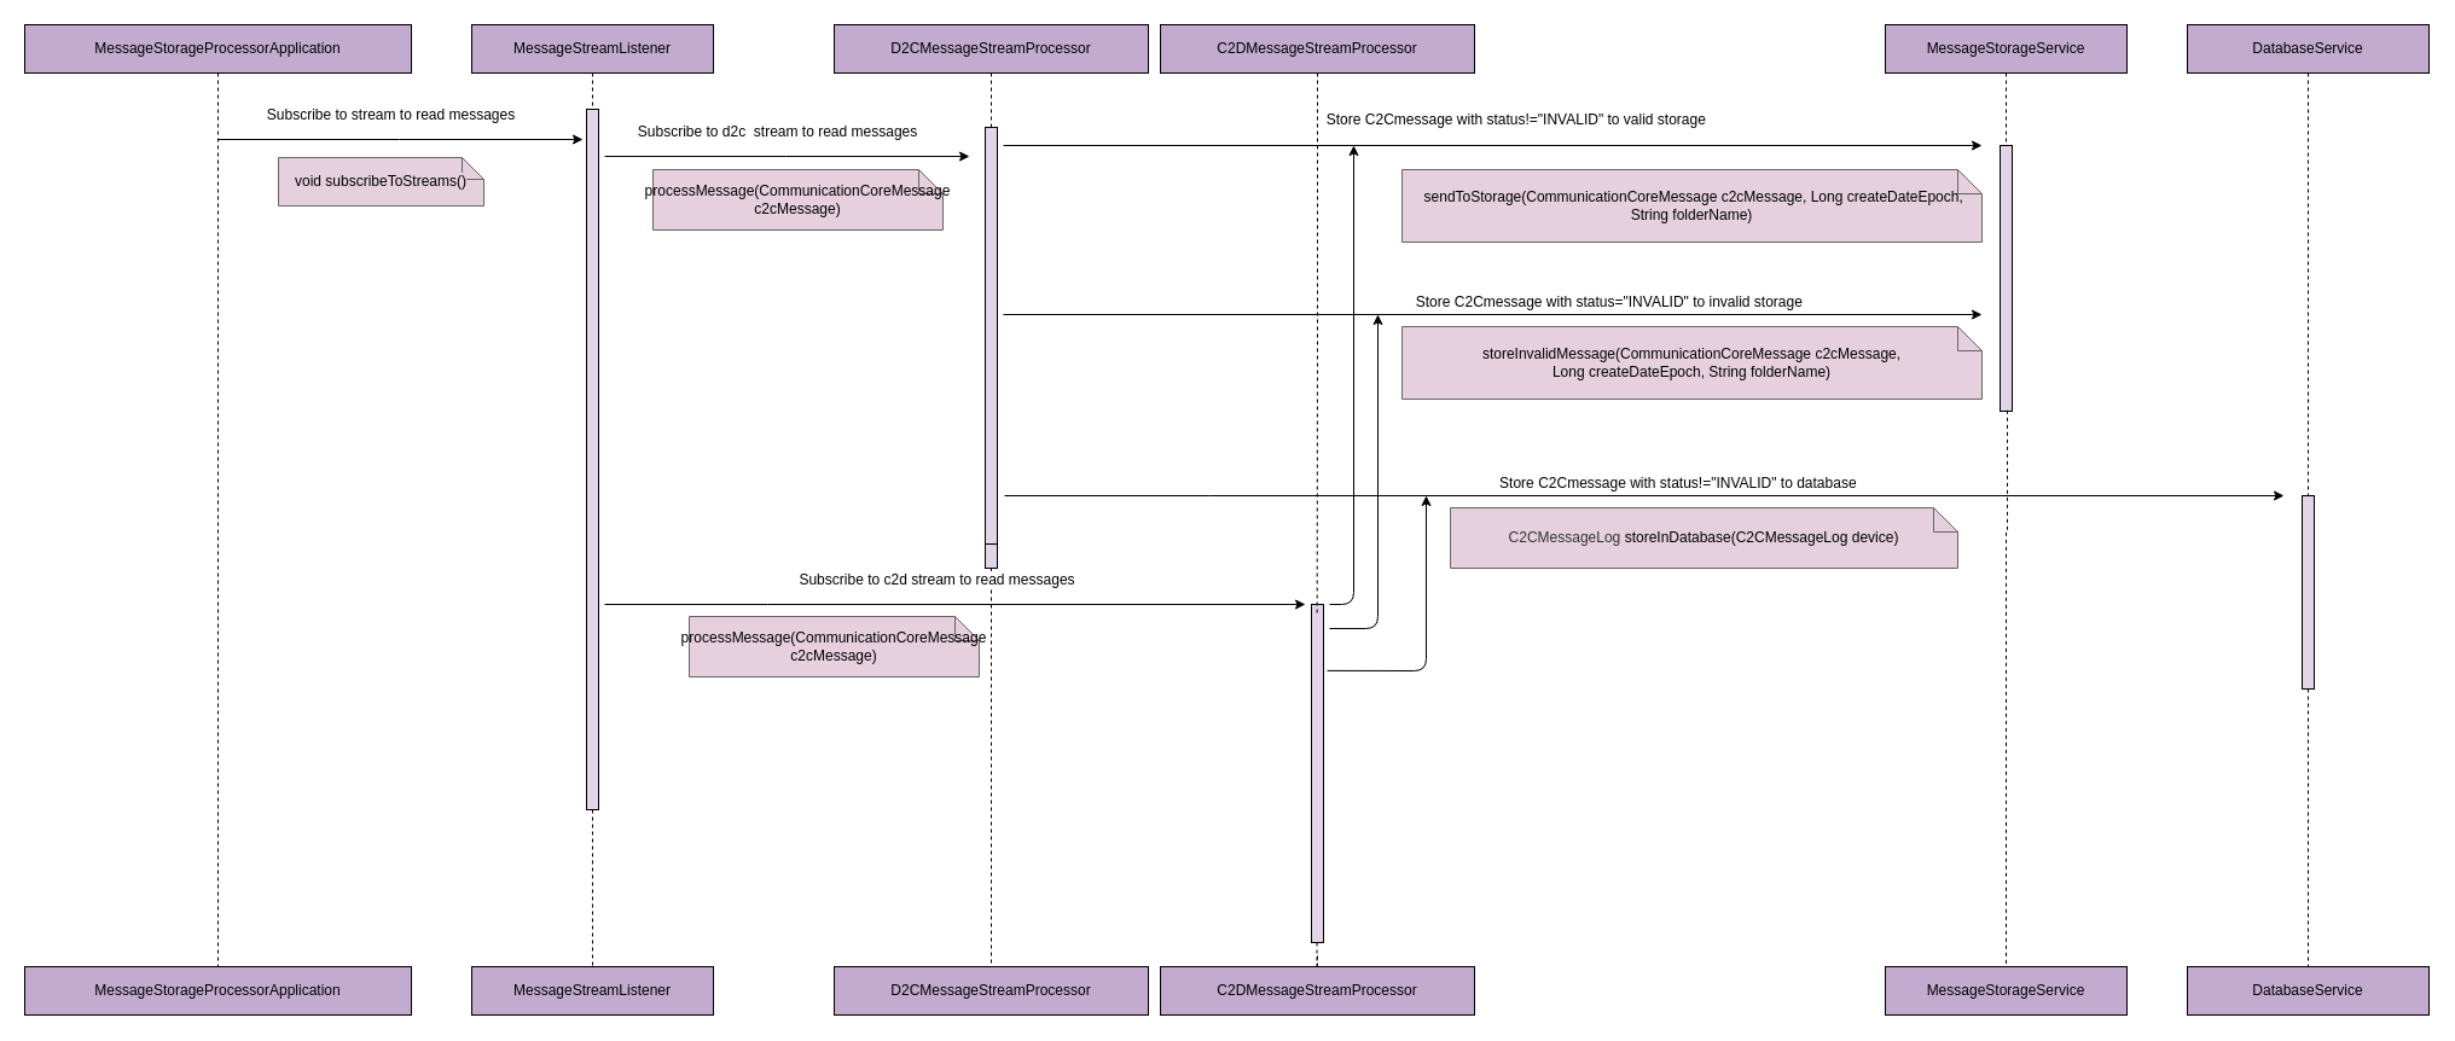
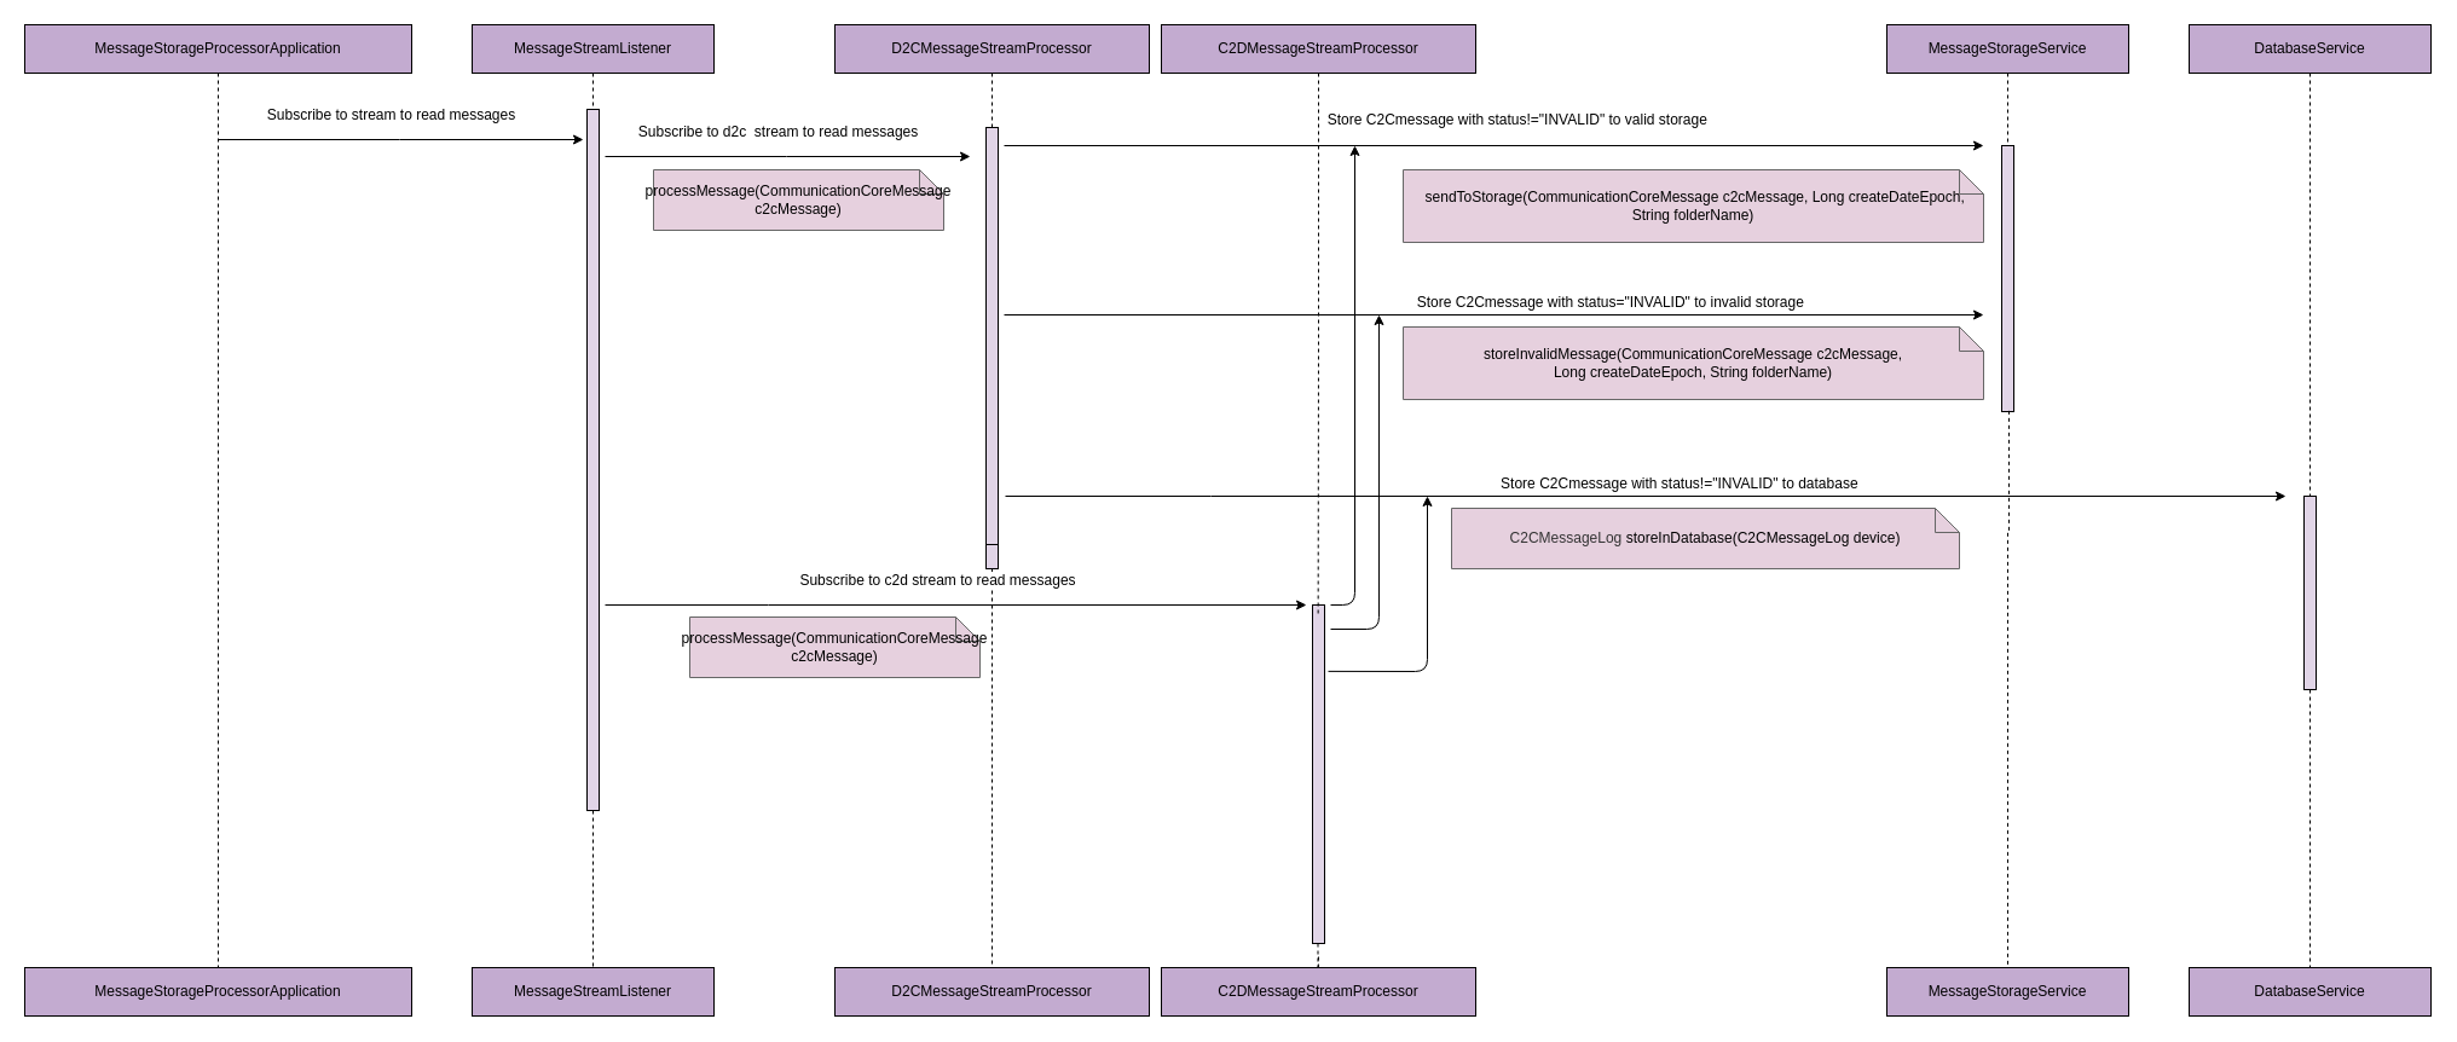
  <mxCell id="0" />
  <mxCell id="1" parent="0" />
  <mxCell id="2" value="&lt;font style=&quot;font-size: 12px&quot;&gt;D2CMessageStreamProcessor&lt;/font&gt;" style="rounded=0;whiteSpace=wrap;html=1;fontSize=12;fillColor=#C3ABD0;" parent="1" vertex="1"><mxGeometry x="690" y="20" width="260" height="40" as="geometry" /></mxCell>
  <mxCell id="3" value="" style="endArrow=none;dashed=1;html=1;rounded=0;edgeStyle=orthogonalEdgeStyle;entryX=0.5;entryY=0;entryDx=0;entryDy=0;exitX=0.5;exitY=1;exitDx=0;exitDy=0;startArrow=none;fontSize=12;" parent="1" source="15" edge="1" target="20"><mxGeometry width="50" height="50" relative="1" as="geometry"><mxPoint x="1060" y="83" as="sourcePoint" /><mxPoint x="820" y="620" as="targetPoint" /></mxGeometry></mxCell>
  <mxCell id="4" value="&lt;font style=&quot;font-size: 12px;&quot;&gt;MessageStreamListener&lt;/font&gt;" style="rounded=0;whiteSpace=wrap;html=1;fontSize=12;fillColor=#C3ABD0;" parent="1" vertex="1"><mxGeometry x="390" y="20" width="200" height="40" as="geometry" /></mxCell>
  <mxCell id="5" value="" style="endArrow=none;dashed=1;html=1;rounded=0;edgeStyle=orthogonalEdgeStyle;exitX=0.5;exitY=1;exitDx=0;exitDy=0;startArrow=none;fontSize=12;entryX=0.5;entryY=0;entryDx=0;entryDy=0;" parent="1" source="13" edge="1" target="19"><mxGeometry width="50" height="50" relative="1" as="geometry"><mxPoint x="1070" y="93" as="sourcePoint" /><mxPoint x="490" y="760" as="targetPoint" /></mxGeometry></mxCell>
  <mxCell id="6" value="&lt;font style=&quot;font-size: 12px;&quot;&gt;MessageStorageService&lt;/font&gt;" style="rounded=0;whiteSpace=wrap;html=1;fontSize=12;fillColor=#C3ABD0;" parent="1" vertex="1"><mxGeometry x="1560" y="20" width="200" height="40" as="geometry" /></mxCell>
  <mxCell id="7" value="&lt;font style=&quot;font-size: 12px;&quot;&gt;DatabaseService&lt;/font&gt;" style="rounded=0;whiteSpace=wrap;html=1;fontSize=12;fillColor=#C3ABD0;" parent="1" vertex="1"><mxGeometry x="1810" y="20" width="200" height="40" as="geometry" /></mxCell>
  <mxCell id="8" value="Store C2Cmessage with status!=&quot;INVALID&quot; to valid storage&amp;nbsp;" style="endArrow=classic;html=1;rounded=0;edgeStyle=orthogonalEdgeStyle;fontSize=12;" parent="1" edge="1"><mxGeometry x="0.051" y="21" width="50" height="50" relative="1" as="geometry"><mxPoint x="830" y="120" as="sourcePoint" /><mxPoint x="1640" y="120" as="targetPoint" /><mxPoint as="offset" /></mxGeometry></mxCell>
  <mxCell id="9" value="&lt;span style=&quot;font-size: 12px;&quot;&gt;MessageStorageProcessorApplication&lt;/span&gt;" style="rounded=0;whiteSpace=wrap;html=1;fontSize=12;fillColor=#C3ABD0;" parent="1" vertex="1"><mxGeometry x="20" y="20" width="320" height="40" as="geometry" /></mxCell>
  <mxCell id="10" value="&lt;font style=&quot;font-size: 12px;&quot;&gt;MessageStorageProcessorApplication&lt;/font&gt;" style="rounded=0;whiteSpace=wrap;html=1;fontSize=12;fillColor=#C3ABD0;" parent="1" vertex="1"><mxGeometry x="20" y="800" width="320" height="40" as="geometry" /></mxCell>
  <mxCell id="11" value="" style="endArrow=none;dashed=1;html=1;rounded=0;edgeStyle=orthogonalEdgeStyle;entryX=0.5;entryY=0;entryDx=0;entryDy=0;exitX=0.5;exitY=1;exitDx=0;exitDy=0;fontSize=12;" parent="1" source="9" target="10" edge="1"><mxGeometry width="50" height="50" relative="1" as="geometry"><mxPoint x="760" y="93" as="sourcePoint" /><mxPoint x="1030" y="250" as="targetPoint" /></mxGeometry></mxCell>
  <mxCell id="12" value="Subscribe to stream to read messages" style="endArrow=classic;html=1;rounded=0;edgeStyle=orthogonalEdgeStyle;fontSize=12;" parent="1" edge="1"><mxGeometry x="-0.053" y="20" width="50" height="50" relative="1" as="geometry"><mxPoint x="180" y="115" as="sourcePoint" /><mxPoint x="482" y="115" as="targetPoint" /><mxPoint as="offset" /><Array as="points"><mxPoint x="330" y="115" /><mxPoint x="330" y="115" /></Array></mxGeometry></mxCell>
  <mxCell id="13" value="" style="points=[];perimeter=orthogonalPerimeter;rounded=0;shadow=0;strokeWidth=1;fontSize=12;fillColor=#E1D5E7;" parent="1" vertex="1"><mxGeometry x="485" y="90" width="10" height="580" as="geometry" /></mxCell>
  <mxCell id="14" value="" style="endArrow=none;dashed=1;html=1;rounded=0;edgeStyle=orthogonalEdgeStyle;entryX=0.5;entryY=0;entryDx=0;entryDy=0;exitX=0.5;exitY=1;exitDx=0;exitDy=0;fontSize=12;" parent="1" source="4" target="13" edge="1"><mxGeometry width="50" height="50" relative="1" as="geometry"><mxPoint x="490" y="60" as="sourcePoint" /><mxPoint x="490" y="500" as="targetPoint" /></mxGeometry></mxCell>
  <mxCell id="15" value="" style="points=[];perimeter=orthogonalPerimeter;rounded=0;shadow=0;strokeWidth=1;fontSize=12;fillColor=#E1D5E7;" parent="1" vertex="1"><mxGeometry x="815" y="105" width="10" height="365" as="geometry" /></mxCell>
  <mxCell id="16" value="" style="endArrow=none;dashed=1;html=1;rounded=0;edgeStyle=orthogonalEdgeStyle;entryX=0.5;entryY=0;entryDx=0;entryDy=0;exitX=0.5;exitY=1;exitDx=0;exitDy=0;fontSize=12;" parent="1" source="2" target="15" edge="1"><mxGeometry width="50" height="50" relative="1" as="geometry"><mxPoint x="820" y="60" as="sourcePoint" /><mxPoint x="820" y="500" as="targetPoint" /></mxGeometry></mxCell>
  <mxCell id="17" value="" style="endArrow=none;dashed=1;html=1;rounded=0;edgeStyle=orthogonalEdgeStyle;exitX=0.5;exitY=1;exitDx=0;exitDy=0;fontSize=12;startArrow=none;" parent="1" source="32" target="22" edge="1"><mxGeometry width="50" height="50" relative="1" as="geometry"><mxPoint x="1470" y="60" as="sourcePoint" /><mxPoint x="1500" y="290" as="targetPoint" /></mxGeometry></mxCell>
- <mxCell id="18" value="&lt;span style=&quot;color: rgb(0 , 0 , 0) ; font-size: 12px ; background-color: rgb(230 , 208 , 222)&quot;&gt;void subscribeToStreams()&lt;/span&gt;" style="shape=note;size=18;whiteSpace=wrap;html=1;fillColor=#E6D0DE;strokeColor=#666666;fontColor=#333333;fontSize=12;" parent="1" vertex="1"><mxGeometry x="230" y="130" width="170" height="40" as="geometry" /></mxCell>
  <mxCell id="19" value="&lt;font style=&quot;font-size: 12px;&quot;&gt;MessageStreamListener&lt;/font&gt;" style="rounded=0;whiteSpace=wrap;html=1;fontSize=12;fillColor=#C3ABD0;" parent="1" vertex="1"><mxGeometry x="390" y="800" width="200" height="40" as="geometry" /></mxCell>
  <mxCell id="20" value="&lt;font style=&quot;font-size: 12px&quot;&gt;D2CMessageStreamProcessor&lt;/font&gt;" style="rounded=0;whiteSpace=wrap;html=1;fontSize=12;fillColor=#C3ABD0;" parent="1" vertex="1"><mxGeometry x="690" y="800" width="260" height="40" as="geometry" /></mxCell>
  <mxCell id="21" value="&lt;font style=&quot;font-size: 12px;&quot;&gt;MessageStorageService&lt;/font&gt;" style="rounded=0;whiteSpace=wrap;html=1;fontSize=12;fillColor=#C3ABD0;" parent="1" vertex="1"><mxGeometry x="1560" y="800" width="200" height="40" as="geometry" /></mxCell>
  <mxCell id="22" value="&lt;font style=&quot;font-size: 12px;&quot;&gt;DatabaseService&lt;/font&gt;" style="rounded=0;whiteSpace=wrap;html=1;fontSize=12;fillColor=#C3ABD0;" parent="1" vertex="1"><mxGeometry x="1810" y="800" width="200" height="40" as="geometry" /></mxCell>
  <mxCell id="23" value="" style="points=[];perimeter=orthogonalPerimeter;rounded=0;shadow=0;strokeWidth=1;fontSize=12;fillColor=#E1D5E7;" parent="1" vertex="1"><mxGeometry x="815" y="105" width="10" height="345" as="geometry" /></mxCell>
  <mxCell id="24" value="&lt;font color=&quot;#000000&quot;&gt;processMessage(CommunicationCoreMessage c2cMessage)&lt;/font&gt;" style="shape=note;size=20;whiteSpace=wrap;html=1;fillColor=#E6D0DE;strokeColor=#666666;fontColor=#333333;fontSize=12;" parent="1" vertex="1"><mxGeometry x="540" y="140" width="240" height="50" as="geometry" /></mxCell>
  <mxCell id="25" value="&lt;font color=&quot;#000000&quot;&gt;storeInvalidMessage(CommunicationCoreMessage c2cMessage, &lt;br&gt;Long createDateEpoch, String folderName)&lt;/font&gt;" style="shape=note;size=20;whiteSpace=wrap;html=1;fillColor=#E6D0DE;strokeColor=#666666;fontColor=#333333;fontSize=12;" vertex="1" parent="1"><mxGeometry x="1160" y="270" width="480" height="60" as="geometry" /></mxCell>
  <mxCell id="26" value="&lt;font style=&quot;font-size: 12px&quot;&gt;C2DMessageStreamProcessor&lt;/font&gt;" style="rounded=0;whiteSpace=wrap;html=1;fontSize=12;fillColor=#C3ABD0;" vertex="1" parent="1"><mxGeometry x="960" y="20" width="260" height="40" as="geometry" /></mxCell>
  <mxCell id="27" value="&lt;font color=&quot;#000000&quot;&gt;&amp;nbsp;sendToStorage(CommunicationCoreMessage c2cMessage, Long createDateEpoch, String folderName)&lt;/font&gt;" style="shape=note;size=20;whiteSpace=wrap;html=1;fillColor=#E6D0DE;strokeColor=#666666;fontColor=#333333;fontSize=12;" vertex="1" parent="1"><mxGeometry x="1160" y="140" width="480" height="60" as="geometry" /></mxCell>
  <mxCell id="28" value="Store C2Cmessage with status=&quot;INVALID&quot; to invalid storage&amp;nbsp;" style="endArrow=classic;html=1;rounded=0;edgeStyle=orthogonalEdgeStyle;fontSize=12;" edge="1" parent="1"><mxGeometry x="0.241" y="10" width="50" height="50" relative="1" as="geometry"><mxPoint x="830" y="260" as="sourcePoint" /><mxPoint x="1640" y="260" as="targetPoint" /><mxPoint as="offset" /><Array as="points" /></mxGeometry></mxCell>
  <mxCell id="29" value="" style="points=[];perimeter=orthogonalPerimeter;rounded=0;shadow=0;strokeWidth=1;fontSize=12;fillColor=#E1D5E7;" parent="1" vertex="1"><mxGeometry x="1655" y="120" width="10" height="220" as="geometry" /></mxCell>
  <mxCell id="30" value="" style="endArrow=none;dashed=1;html=1;rounded=0;edgeStyle=orthogonalEdgeStyle;exitX=0.5;exitY=1;exitDx=0;exitDy=0;fontSize=12;entryX=0.5;entryY=0;entryDx=0;entryDy=0;" edge="1" parent="1" source="6" target="29"><mxGeometry width="50" height="50" relative="1" as="geometry"><mxPoint x="1420" y="60" as="sourcePoint" /><mxPoint x="1420" y="800" as="targetPoint" /><Array as="points" /></mxGeometry></mxCell>
  <mxCell id="31" value="Store C2Cmessage with status!=&quot;INVALID&quot; to database&amp;nbsp;" style="endArrow=classic;html=1;rounded=0;edgeStyle=orthogonalEdgeStyle;fontSize=12;" edge="1" parent="1"><mxGeometry x="0.055" y="10" width="50" height="50" relative="1" as="geometry"><mxPoint x="831" y="410" as="sourcePoint" /><mxPoint x="1890" y="410" as="targetPoint" /><Array as="points"><mxPoint x="1001" y="410" /></Array><mxPoint as="offset" /></mxGeometry></mxCell>
  <mxCell id="32" value="" style="points=[];perimeter=orthogonalPerimeter;rounded=0;shadow=0;strokeWidth=1;fontSize=12;fillColor=#E1D5E7;" vertex="1" parent="1"><mxGeometry x="1905" y="410" width="10" height="160" as="geometry" /></mxCell>
  <mxCell id="33" value="" style="endArrow=none;dashed=1;html=1;rounded=0;edgeStyle=orthogonalEdgeStyle;exitX=0.5;exitY=1;exitDx=0;exitDy=0;fontSize=12;" edge="1" parent="1" source="7" target="32"><mxGeometry width="50" height="50" relative="1" as="geometry"><mxPoint x="1690" y="60" as="sourcePoint" /><mxPoint x="1690" y="800" as="targetPoint" /></mxGeometry></mxCell>
  <mxCell id="34" value="" style="endArrow=none;dashed=1;html=1;rounded=0;edgeStyle=orthogonalEdgeStyle;exitX=0.6;exitY=0.997;exitDx=0;exitDy=0;fontSize=12;startArrow=none;exitPerimeter=0;entryX=0.5;entryY=0;entryDx=0;entryDy=0;" edge="1" parent="1" source="29" target="21"><mxGeometry width="50" height="50" relative="1" as="geometry"><mxPoint x="1659.5" y="530" as="sourcePoint" /><mxPoint x="1659.5" y="710" as="targetPoint" /><Array as="points"><mxPoint x="1660" y="439" /></Array></mxGeometry></mxCell>
  <mxCell id="35" value="&lt;span style=&quot;background-color: rgb(230 , 208 , 222)&quot;&gt;C2CMessageLog&amp;nbsp;&lt;span style=&quot;color: rgb(0 , 0 , 0) ; font-family: &amp;#34;helvetica&amp;#34; ; font-size: 12px ; font-style: normal ; font-weight: 400 ; letter-spacing: normal ; text-align: center ; text-indent: 0px ; text-transform: none ; word-spacing: 0px ; display: inline ; float: none&quot;&gt;storeInDatabase(C2CMessageLog device)&lt;/span&gt;&lt;/span&gt;" style="shape=note;size=20;whiteSpace=wrap;html=1;fillColor=#E6D0DE;strokeColor=#666666;fontColor=#333333;fontSize=12;" vertex="1" parent="1"><mxGeometry x="1200" y="420" width="420" height="50" as="geometry" /></mxCell>
  <mxCell id="36" value="" style="points=[];perimeter=orthogonalPerimeter;rounded=0;shadow=0;strokeWidth=1;fontSize=12;fillColor=#E1D5E7;" vertex="1" parent="1"><mxGeometry x="1085" y="500" width="10" height="280" as="geometry" /></mxCell>
  <mxCell id="37" value="" style="endArrow=none;dashed=1;html=1;rounded=0;edgeStyle=orthogonalEdgeStyle;entryX=0.465;entryY=0.025;entryDx=0;entryDy=0;exitX=0.5;exitY=1;exitDx=0;exitDy=0;fontSize=12;entryPerimeter=0;" edge="1" parent="1" source="26" target="36"><mxGeometry width="50" height="50" relative="1" as="geometry"><mxPoint x="1120" y="60" as="sourcePoint" /><mxPoint x="1120.9" y="801" as="targetPoint" /><Array as="points" /></mxGeometry></mxCell>
  <mxCell id="38" value="Subscribe to d2c&amp;nbsp; stream to read messages" style="endArrow=classic;html=1;rounded=0;edgeStyle=orthogonalEdgeStyle;fontSize=12;" edge="1" parent="1"><mxGeometry x="-0.053" y="20" width="50" height="50" relative="1" as="geometry"><mxPoint x="500" y="129" as="sourcePoint" /><mxPoint x="802" y="129" as="targetPoint" /><mxPoint as="offset" /><Array as="points"><mxPoint x="650" y="129" /><mxPoint x="650" y="129" /></Array></mxGeometry></mxCell>
  <mxCell id="39" value="&lt;font color=&quot;#000000&quot;&gt;processMessage(CommunicationCoreMessage c2cMessage)&lt;/font&gt;" style="shape=note;size=20;whiteSpace=wrap;html=1;fillColor=#E6D0DE;strokeColor=#666666;fontColor=#333333;fontSize=12;" vertex="1" parent="1"><mxGeometry x="570" y="510" width="240" height="50" as="geometry" /></mxCell>
  <mxCell id="40" value="Subscribe to c2d stream to read messages" style="endArrow=classic;html=1;rounded=0;edgeStyle=orthogonalEdgeStyle;fontSize=12;" edge="1" parent="1"><mxGeometry x="-0.053" y="20" width="50" height="50" relative="1" as="geometry"><mxPoint x="500" y="500" as="sourcePoint" /><mxPoint x="1080" y="500" as="targetPoint" /><mxPoint as="offset" /><Array as="points"><mxPoint x="635" y="500" /><mxPoint x="635" y="500" /></Array></mxGeometry></mxCell>
  <mxCell id="41" value="" style="endArrow=none;dashed=1;html=1;rounded=0;edgeStyle=orthogonalEdgeStyle;exitX=0.5;exitY=1;exitDx=0;exitDy=0;startArrow=none;fontSize=12;" edge="1" parent="1"><mxGeometry width="50" height="50" relative="1" as="geometry"><mxPoint x="1089.5" y="780" as="sourcePoint" /><mxPoint x="1090" y="790" as="targetPoint" /><Array as="points"><mxPoint x="1089.5" y="820" /><mxPoint x="1089.5" y="820" /></Array></mxGeometry></mxCell>
  <mxCell id="42" value="" style="endArrow=classic;html=1;" edge="1" parent="1"><mxGeometry width="50" height="50" relative="1" as="geometry"><mxPoint x="1100" y="500" as="sourcePoint" /><mxPoint x="1120" y="120" as="targetPoint" /><Array as="points"><mxPoint x="1120" y="500" /></Array></mxGeometry></mxCell>
  <mxCell id="43" value="" style="endArrow=classic;html=1;" edge="1" parent="1"><mxGeometry width="50" height="50" relative="1" as="geometry"><mxPoint x="1100" y="520" as="sourcePoint" /><mxPoint x="1140" y="260" as="targetPoint" /><Array as="points"><mxPoint x="1140" y="520" /></Array></mxGeometry></mxCell>
  <mxCell id="44" value="" style="endArrow=classic;html=1;exitX=1.3;exitY=0.196;exitDx=0;exitDy=0;exitPerimeter=0;" edge="1" parent="1" source="36"><mxGeometry width="50" height="50" relative="1" as="geometry"><mxPoint x="1130" y="450" as="sourcePoint" /><mxPoint x="1180" y="410" as="targetPoint" /><Array as="points"><mxPoint x="1180" y="555" /></Array></mxGeometry></mxCell>
  <mxCell id="45" value="&lt;font style=&quot;font-size: 12px&quot;&gt;C2DMessageStreamProcessor&lt;/font&gt;" style="rounded=0;whiteSpace=wrap;html=1;fontSize=12;fillColor=#C3ABD0;" vertex="1" parent="1"><mxGeometry x="960" y="800" width="260" height="40" as="geometry" /></mxCell>
